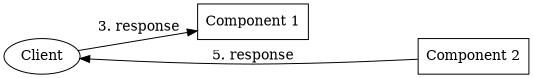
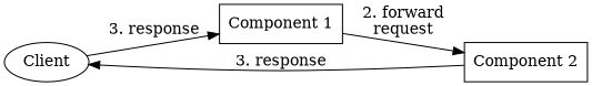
  digraph {
    rankdir=LR
    node [shape=box]
    Client [shape=""]
    n2 [label="Component 1"]
    n3 [label="Component 2"]
    subgraph sub_1 {
      rank=min
      Client
    }
    Client -> n2 [label="3. response"]
-   n3 -> Client [label="5. response"]
+   n2 -> n3 [label="2. forward\nrequest"]
+   n3 -> Client [label="3. response"]
  }
